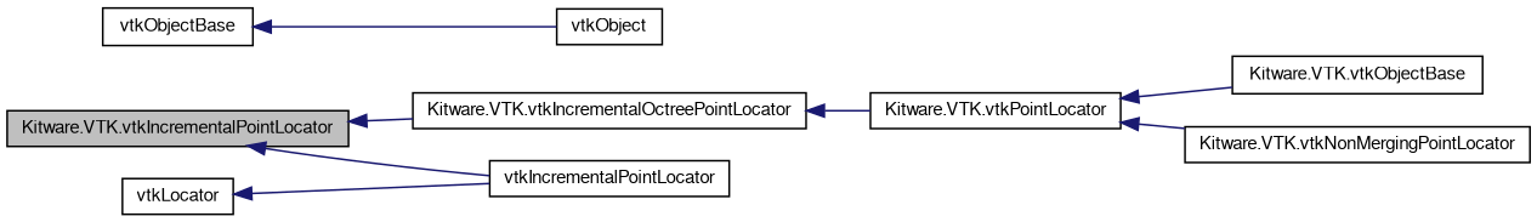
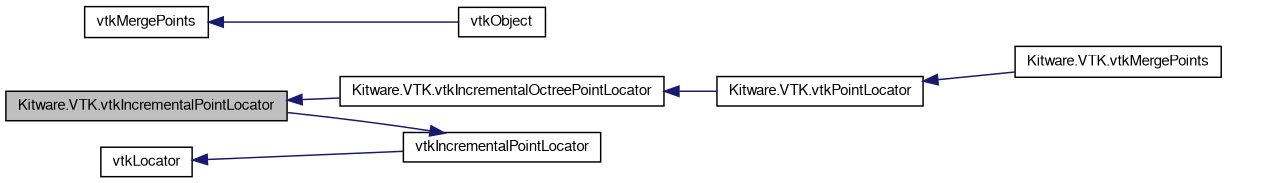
  digraph {
    rankdir=LR
    node [color=black fontname=FreeSans fontsize=10 shape=record]
    edge [color=midnightblue dir=back fontname=FreeSans fontsize=10 labelfontname=FreeSans labelfontsize=10 style=solid]
    n1 [fillcolor=grey75 fontcolor=black height=0.2 label="Kitware.VTK.vtkIncrementalPointLocator" style=filled width=0.4]
    n2 [height=0.2 label="Kitware.VTK.vtkIncrementalOctreePointLocator" width=0.4]
    n3 [height=0.2 label="Kitware.VTK.vtkPointLocator" width=0.4]
-   n4 [height=0.2 label="Kitware.VTK.vtkObjectBase" width=0.4]
-   n5 [height=0.2 label="Kitware.VTK.vtkNonMergingPointLocator" width=0.4]
+   n4 [height=0.2 label="Kitware.VTK.vtkMergePoints" width=0.4]
    n6 [height=0.2 label=vtkIncrementalPointLocator width=0.4]
    n7 [height=0.2 label=vtkLocator width=0.4]
    n8 [height=0.2 label=vtkObject width=0.4]
-   n9 [height=0.2 label=vtkObjectBase width=0.4]
+   n9 [height=0.2 label=vtkMergePoints width=0.4]
    n1 -> n2
    n2 -> n3
    n3 -> n4
-   n3 -> n5
-   n1 -> n6
+   n6 -> n1
    n7 -> n6
    n9 -> n8
  }
